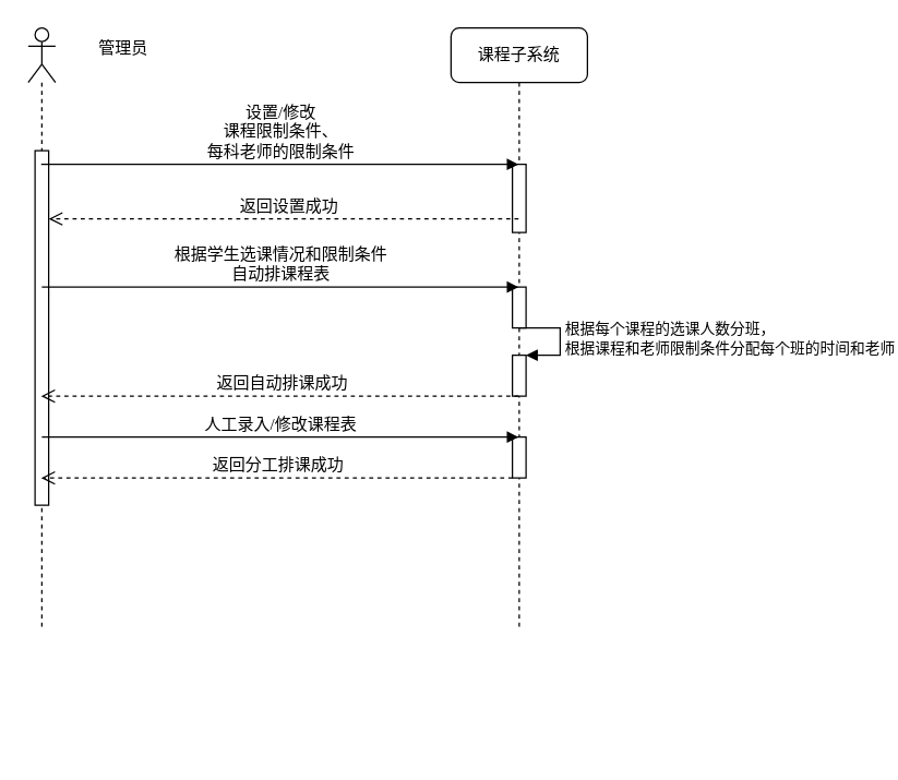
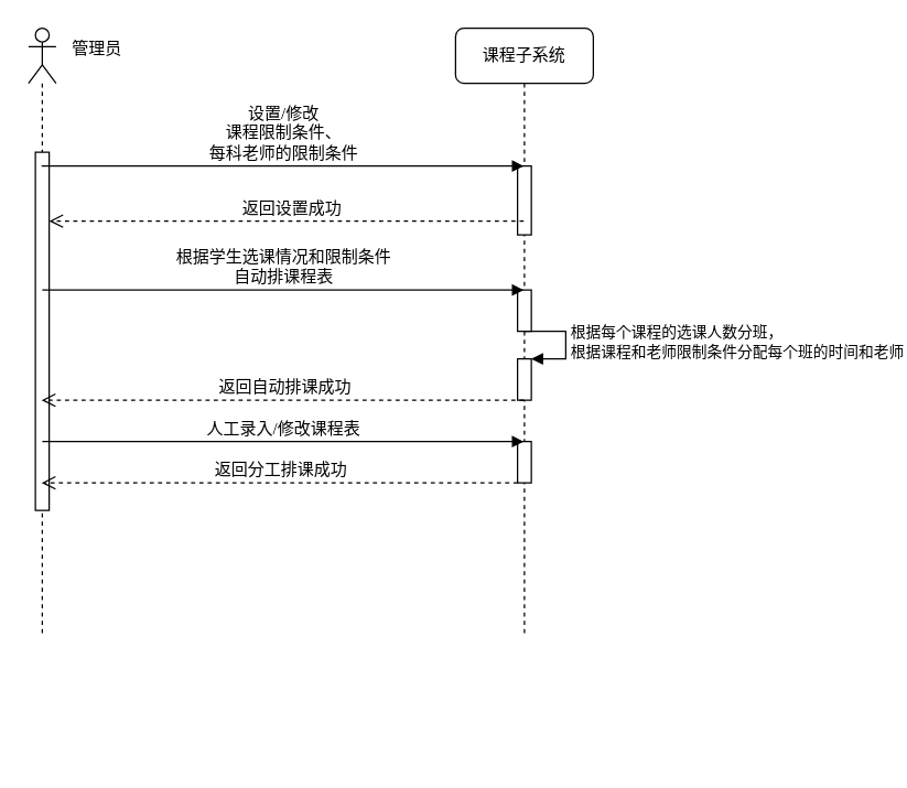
  <mxCell id="0" />
  <mxCell id="1" parent="0" />
  <mxCell id="2" value="课程子系统" style="shape=umlLifeline;perimeter=lifelinePerimeter;whiteSpace=wrap;html=1;container=1;collapsible=0;recursiveResize=0;outlineConnect=0;rounded=1;shadow=0;comic=0;labelBackgroundColor=none;strokeWidth=1;fontFamily=Verdana;fontSize=12;align=center;" parent="1" vertex="1"><mxGeometry x="330" y="20" width="100" height="440" as="geometry" /></mxCell>
  <mxCell id="3" value="" style="html=1;points=[];perimeter=orthogonalPerimeter;rounded=0;shadow=0;comic=0;labelBackgroundColor=none;strokeWidth=1;fontFamily=Verdana;fontSize=12;align=center;" parent="2" vertex="1"><mxGeometry x="45" y="100" width="10" height="50" as="geometry" /></mxCell>
  <mxCell id="4" value="" style="html=1;points=[];perimeter=orthogonalPerimeter;rounded=0;shadow=0;comic=0;labelBackgroundColor=none;strokeWidth=1;fontFamily=Verdana;fontSize=12;align=center;" parent="2" vertex="1"><mxGeometry x="45" y="190" width="10" height="30" as="geometry" /></mxCell>
  <mxCell id="5" value="" style="html=1;points=[];perimeter=orthogonalPerimeter;" parent="2" vertex="1"><mxGeometry x="45" y="300" width="10" height="30" as="geometry" /></mxCell>
  <mxCell id="6" value="" style="html=1;points=[];perimeter=orthogonalPerimeter;" parent="2" vertex="1"><mxGeometry x="45" y="240" width="10" height="30" as="geometry" /></mxCell>
  <mxCell id="7" value="根据每个课程的选课人数分班，&lt;br&gt;根据课程和老师限制条件分配每个班的时间和老师" style="edgeStyle=orthogonalEdgeStyle;html=1;align=left;spacingLeft=2;endArrow=block;rounded=0;entryX=1;entryY=0;" parent="2" target="6" edge="1"><mxGeometry relative="1" as="geometry"><mxPoint x="50" y="220" as="sourcePoint" /><Array as="points"><mxPoint x="80" y="220" /></Array></mxGeometry></mxCell>
  <mxCell id="8" value="" style="shape=umlLifeline;participant=umlActor;perimeter=lifelinePerimeter;whiteSpace=wrap;html=1;container=1;collapsible=0;recursiveResize=0;verticalAlign=top;spacingTop=36;outlineConnect=0;" parent="1" vertex="1"><mxGeometry x="20" y="20" width="20" height="440" as="geometry" /></mxCell>
  <mxCell id="9" value="" style="html=1;points=[];perimeter=orthogonalPerimeter;" parent="8" vertex="1"><mxGeometry x="5" y="90" width="10" height="260" as="geometry" /></mxCell>
  <mxCell id="10" value="设置/修改&lt;br&gt;课程限制条件、&lt;br&gt;每科老师的限制条件" style="html=1;verticalAlign=bottom;endArrow=block;labelBackgroundColor=none;fontFamily=Verdana;fontSize=12;edgeStyle=elbowEdgeStyle;elbow=vertical;" parent="1" source="8" target="2" edge="1"><mxGeometry relative="1" as="geometry"><mxPoint x="50" y="130" as="sourcePoint" /><mxPoint x="190" y="140" as="targetPoint" /><Array as="points"><mxPoint x="110" y="120" /><mxPoint x="100" y="110" /><mxPoint x="210" y="137" /></Array></mxGeometry></mxCell>
  <mxCell id="11" value="根据学生选课情况和限制条件&lt;br&gt;自动排课程表" style="html=1;verticalAlign=bottom;endArrow=block;labelBackgroundColor=none;fontFamily=Verdana;fontSize=12;edgeStyle=elbowEdgeStyle;elbow=vertical;" parent="1" target="2" edge="1"><mxGeometry relative="1" as="geometry"><mxPoint x="30" y="210" as="sourcePoint" /><mxPoint x="270" y="210" as="targetPoint" /><Array as="points"><mxPoint x="110.5" y="210" /><mxPoint x="100.5" y="200" /><mxPoint x="210.5" y="227" /></Array></mxGeometry></mxCell>
  <mxCell id="12" value="返回设置成功" style="html=1;verticalAlign=bottom;endArrow=open;dashed=1;endSize=8;labelBackgroundColor=none;fontFamily=Verdana;fontSize=12;edgeStyle=elbowEdgeStyle;elbow=vertical;" parent="1" source="2" target="9" edge="1"><mxGeometry x="-0.016" relative="1" as="geometry"><mxPoint x="40" y="360" as="targetPoint" /><Array as="points"><mxPoint x="210" y="160" /><mxPoint x="210" y="150" /><mxPoint x="75.5" y="360" /><mxPoint x="205.5" y="360" /><mxPoint x="120.5" y="360" /><mxPoint x="150.5" y="360" /></Array><mxPoint x="265" y="360" as="sourcePoint" /><mxPoint as="offset" /></mxGeometry></mxCell>
  <mxCell id="13" value="返回自动排课成功" style="html=1;verticalAlign=bottom;endArrow=open;dashed=1;endSize=8;labelBackgroundColor=none;fontFamily=Verdana;fontSize=12;edgeStyle=elbowEdgeStyle;elbow=vertical;" parent="1" source="2" target="8" edge="1"><mxGeometry x="-0.004" relative="1" as="geometry"><mxPoint x="60" y="260" as="targetPoint" /><Array as="points"><mxPoint x="290" y="290" /><mxPoint x="300" y="280" /><mxPoint x="175" y="260" /><mxPoint x="175" y="250" /><mxPoint x="40.5" y="460" /><mxPoint x="170.5" y="460" /><mxPoint x="85.5" y="460" /><mxPoint x="115.5" y="460" /></Array><mxPoint x="230" y="460" as="sourcePoint" /><mxPoint as="offset" /></mxGeometry></mxCell>
  <mxCell id="14" value="人工录入/修改课程表" style="html=1;verticalAlign=bottom;endArrow=block;labelBackgroundColor=none;fontFamily=Verdana;fontSize=12;edgeStyle=elbowEdgeStyle;elbow=vertical;" parent="1" target="2" edge="1"><mxGeometry relative="1" as="geometry"><mxPoint x="30" y="320" as="sourcePoint" /><mxPoint x="270" y="320" as="targetPoint" /><Array as="points"><mxPoint x="110.5" y="320" /><mxPoint x="100.5" y="310" /><mxPoint x="210.5" y="337" /></Array></mxGeometry></mxCell>
- <mxCell id="15" value="管理员" style="text;html=1;strokeColor=none;fillColor=none;align=center;verticalAlign=middle;whiteSpace=wrap;rounded=0;" parent="1" vertex="1"><mxGeometry x="60" y="20" width="60" height="30" as="geometry" /></mxCell>
+ <mxCell id="15" value="管理员" style="text;html=1;strokeColor=none;fillColor=none;align=center;verticalAlign=middle;whiteSpace=wrap;rounded=0;" parent="1" vertex="1"><mxGeometry x="40" y="20" width="60" height="30" as="geometry" /></mxCell>
  <mxCell id="16" value="返回分工排课成功" style="html=1;verticalAlign=bottom;endArrow=open;dashed=1;endSize=8;labelBackgroundColor=none;fontFamily=Verdana;fontSize=12;edgeStyle=elbowEdgeStyle;elbow=vertical;" parent="1" target="8" edge="1"><mxGeometry x="-0.004" relative="1" as="geometry"><mxPoint x="70" y="340" as="targetPoint" /><Array as="points"><mxPoint x="80" y="350" /><mxPoint x="90" y="350" /><mxPoint x="90" y="350" /><mxPoint x="90" y="360" /><mxPoint x="100" y="352" /><mxPoint x="110" y="352" /><mxPoint x="280.5" y="350" /><mxPoint x="280.5" y="340" /><mxPoint x="146" y="550" /><mxPoint x="276" y="550" /><mxPoint x="191" y="550" /><mxPoint x="221" y="550" /></Array><mxPoint x="375" y="350" as="sourcePoint" /><mxPoint as="offset" /></mxGeometry></mxCell>
